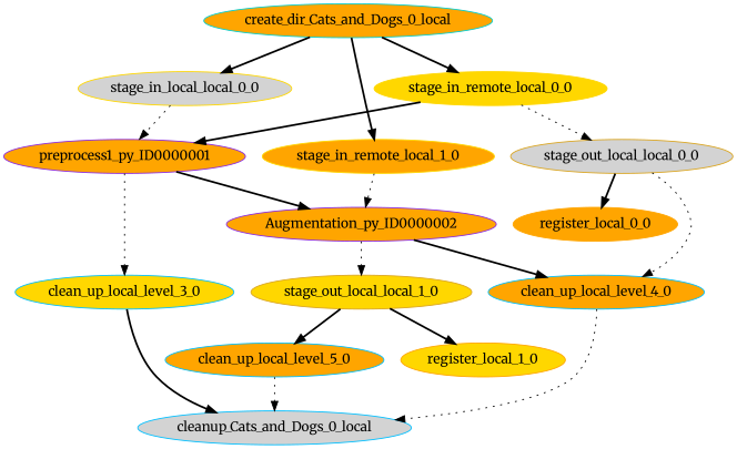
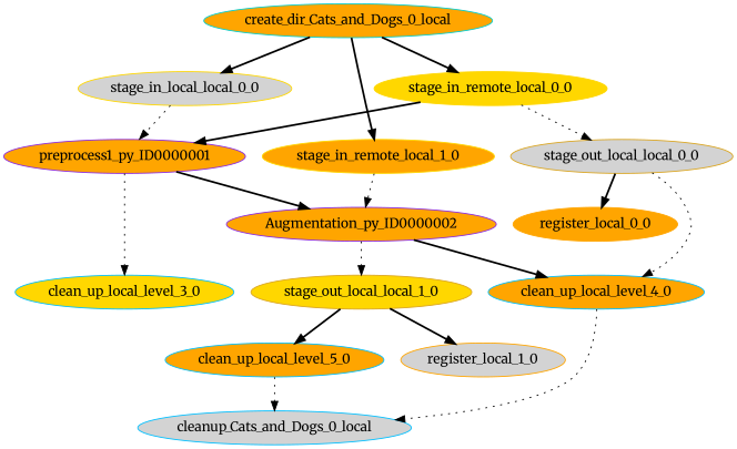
  digraph {
    fontname=Merriweather
    node [color=deepskyblue fillcolor=orange fontname=Merriweather shape=ellipse style=filled]
    edge [arrowhead=normal arrowsize=1.0 fontname=Merriweather style=bold]
    n1 [fillcolor=lightgrey label=cleanup_Cats_and_Dogs_0_local]
    n2 [color=gold label=stage_in_remote_local_1_0]
    n3 [color=blueviolet label=Augmentation_py_ID0000002]
    n4 [color=goldenrod fillcolor=gold label=stage_out_local_local_1_0]
    n5 [label=clean_up_local_level_4_0]
    n6 [color=gold fillcolor=gold label=stage_in_remote_local_0_0]
    n7 [color=blueviolet label=preprocess1_py_ID0000001]
    n8 [color=goldenrod fillcolor=lightgrey label=stage_out_local_local_0_0]
    n9 [fillcolor=gold label=clean_up_local_level_3_0]
    n10 [label=clean_up_local_level_5_0]
-   n11 [color=orange fillcolor=gold label=register_local_1_0]
+   n11 [color=orange fillcolor=lightgrey label=register_local_1_0]
    n12 [color=orange label=register_local_0_0]
    n13 [color=gold fillcolor=lightgrey label=stage_in_local_local_0_0]
    n14 [color=darkturquoise label=create_dir_Cats_and_Dogs_0_local]
    n2 -> n3 [style=dotted]
    n3 -> n4 [style=dotted]
    n3 -> n5
    n4 -> n10
    n4 -> n11
    n5 -> n1 [style=dotted]
    n6 -> n7
    n6 -> n8 [style=dotted]
    n7 -> n3
    n7 -> n9 [style=dotted]
    n8 -> n5 [style=dotted]
    n8 -> n12
-   n9 -> n1
    n10 -> n1 [style=dotted]
    n13 -> n7 [style=dotted]
    n14 -> n2
    n14 -> n6
    n14 -> n13
  }
